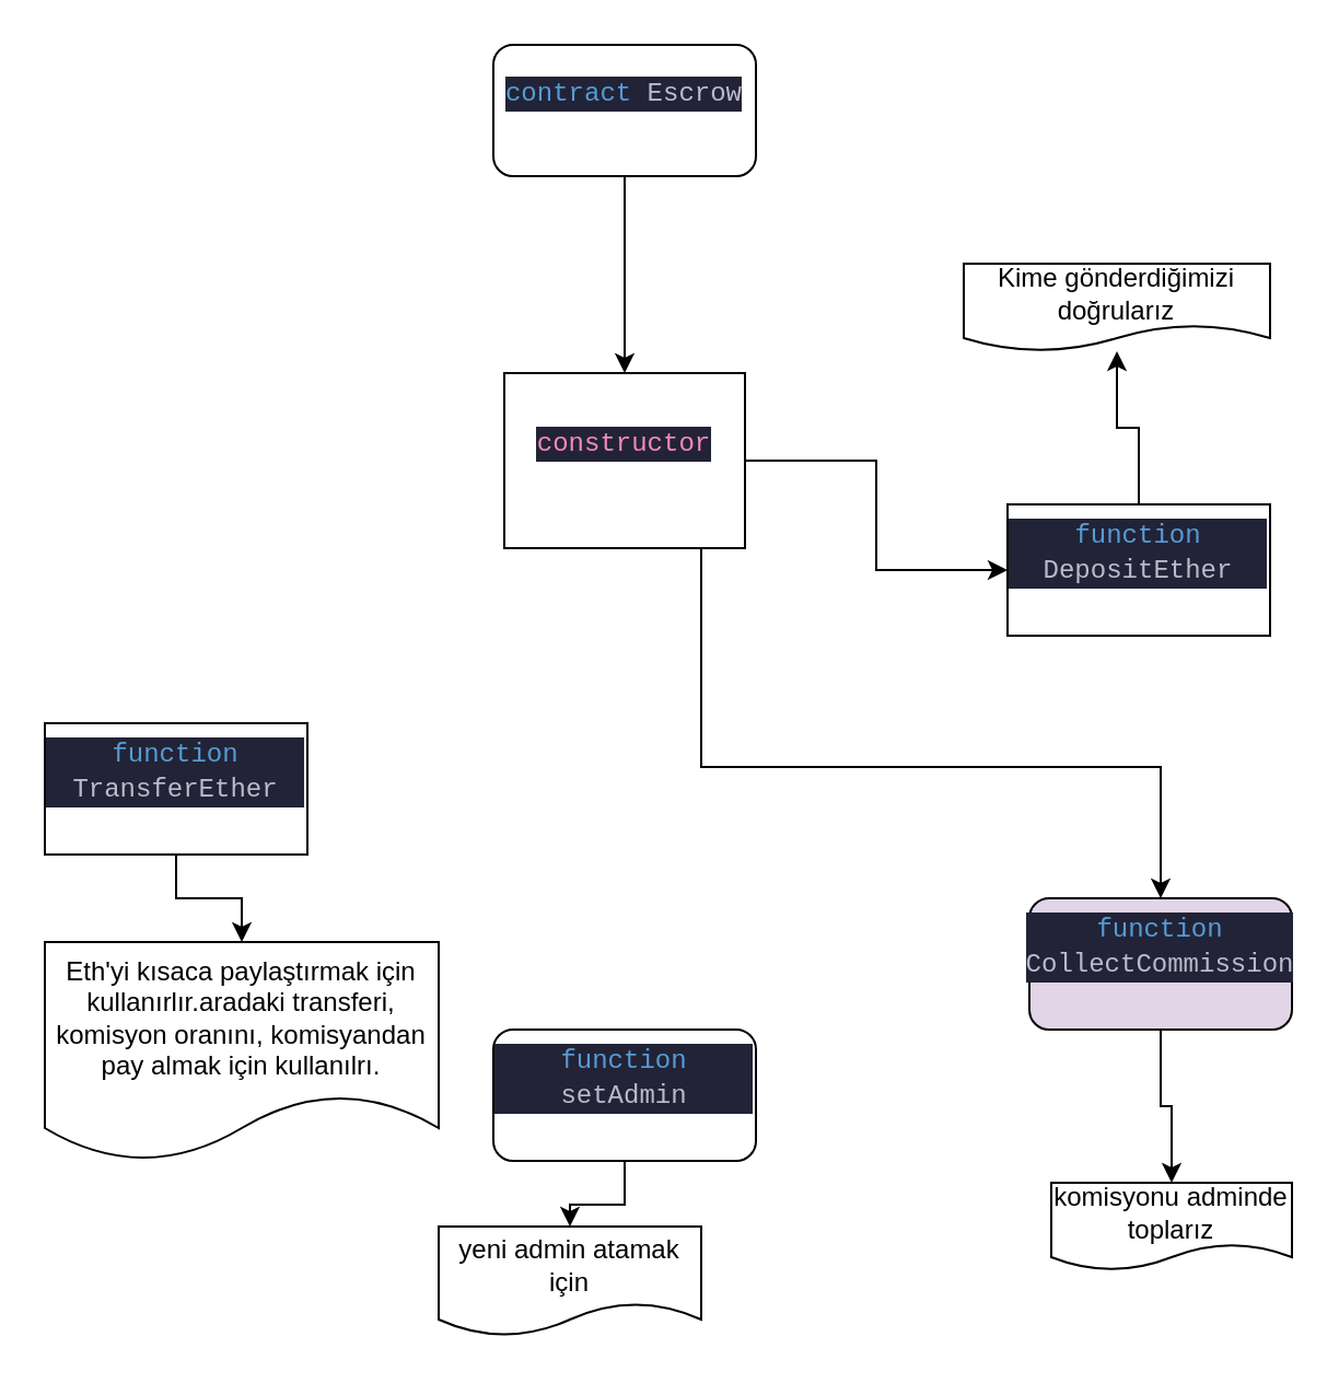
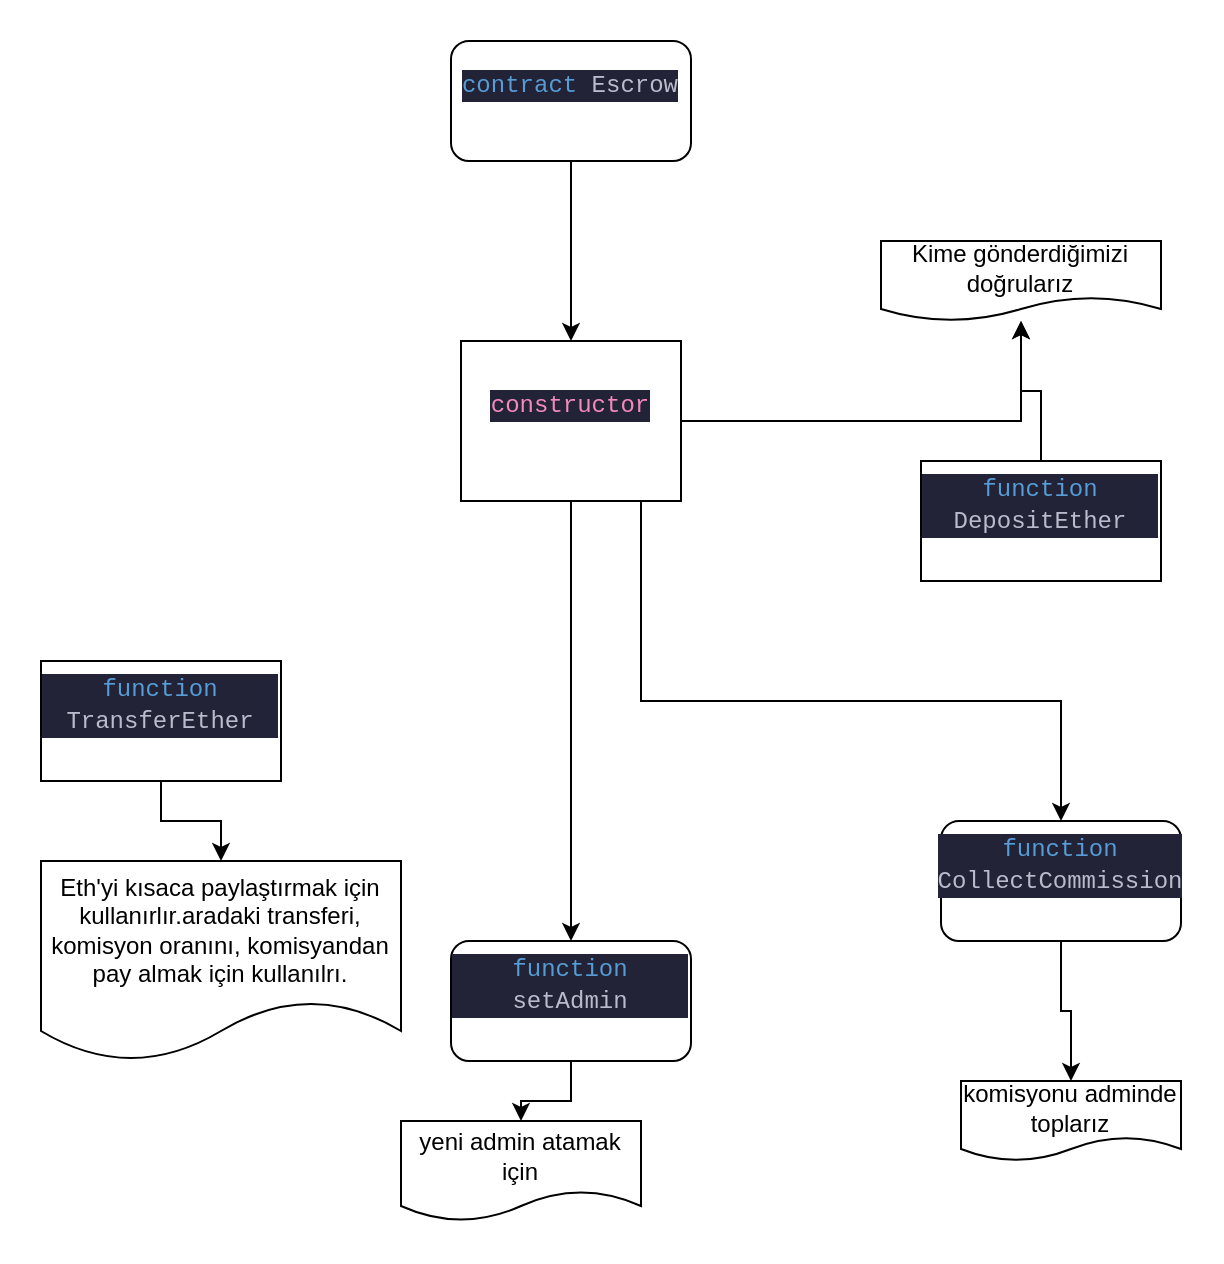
  <mxCell id="0" />
  <mxCell id="1" parent="0" />
- <mxCell id="3" value="" style="edgeStyle=orthogonalEdgeStyle;rounded=0;orthogonalLoop=1;jettySize=auto;html=1;" parent="1" source="6" target="12" edge="1"><mxGeometry relative="1" as="geometry" /></mxCell>
+ <mxCell id="2" value="" style="edgeStyle=orthogonalEdgeStyle;rounded=0;orthogonalLoop=1;jettySize=auto;html=1;" parent="1" source="6" target="10" edge="1"><mxGeometry relative="1" as="geometry" /></mxCell>
+ <mxCell id="3" value="" style="edgeStyle=orthogonalEdgeStyle;rounded=0;orthogonalLoop=1;jettySize=auto;html=1;" parent="1" source="6" target="16" edge="1"><mxGeometry relative="1" as="geometry" /></mxCell>
  <mxCell id="4" value="" style="edgeStyle=orthogonalEdgeStyle;rounded=0;orthogonalLoop=1;jettySize=auto;html=1;" parent="1" source="6" target="15" edge="1"><mxGeometry relative="1" as="geometry"><mxPoint x="420" y="350" as="targetPoint" /><Array as="points"><mxPoint x="320" y="350" /></Array></mxGeometry></mxCell>
  <mxCell id="5" value="" style="edgeStyle=orthogonalEdgeStyle;rounded=0;orthogonalLoop=1;jettySize=auto;html=1;" parent="1" source="13" target="6" edge="1"><mxGeometry relative="1" as="geometry"><Array as="points"><mxPoint x="285" y="160" /><mxPoint x="285" y="160" /></Array></mxGeometry></mxCell>
  <mxCell id="6" value="&#10;&lt;div style=&quot;color: rgb(186, 187, 204); background-color: rgb(34, 35, 54); font-family: Consolas, &amp;quot;Courier New&amp;quot;, monospace; font-weight: normal; font-size: 12px; line-height: 16px;&quot;&gt;&lt;div&gt;&lt;span style=&quot;color: #f38abb;&quot;&gt;constructor&lt;/span&gt;&lt;/div&gt;&lt;/div&gt;&#10;&#10;" style="whiteSpace=wrap;html=1;rounded=0;" parent="1" vertex="1"><mxGeometry x="230" y="170" width="110" height="80" as="geometry" /></mxCell>
  <mxCell id="7" value="" style="edgeStyle=orthogonalEdgeStyle;rounded=0;orthogonalLoop=1;jettySize=auto;html=1;" parent="1" source="8" target="19" edge="1"><mxGeometry relative="1" as="geometry" /></mxCell>
  <mxCell id="8" value="&#10;&lt;div style=&quot;color: rgb(186, 187, 204); background-color: rgb(34, 35, 54); font-family: Consolas, &amp;quot;Courier New&amp;quot;, monospace; font-weight: normal; font-size: 12px; line-height: 16px;&quot;&gt;&lt;div&gt;&lt;span style=&quot;color: #569cd6;&quot;&gt;function&lt;/span&gt;&lt;span style=&quot;color: #babbcc;&quot;&gt; TransferEther&lt;/span&gt;&lt;/div&gt;&lt;/div&gt;&#10;&#10;" style="whiteSpace=wrap;html=1;" parent="1" vertex="1"><mxGeometry x="20" y="330" width="120" height="60" as="geometry" /></mxCell>
  <mxCell id="9" value="" style="edgeStyle=orthogonalEdgeStyle;rounded=0;orthogonalLoop=1;jettySize=auto;html=1;" parent="1" source="10" target="18" edge="1"><mxGeometry relative="1" as="geometry" /></mxCell>
  <mxCell id="10" value="&#10;&lt;div style=&quot;color: rgb(186, 187, 204); background-color: rgb(34, 35, 54); font-family: Consolas, &amp;quot;Courier New&amp;quot;, monospace; font-weight: normal; font-size: 12px; line-height: 16px;&quot;&gt;&lt;div&gt;&lt;span style=&quot;color: #569cd6;&quot;&gt;function&lt;/span&gt;&lt;span style=&quot;color: #babbcc;&quot;&gt; setAdmin&lt;/span&gt;&lt;/div&gt;&lt;/div&gt;&#10;&#10;" style="rounded=1;whiteSpace=wrap;html=1;" parent="1" vertex="1"><mxGeometry x="225" y="470" width="120" height="60" as="geometry" /></mxCell>
  <mxCell id="11" value="" style="edgeStyle=orthogonalEdgeStyle;rounded=0;orthogonalLoop=1;jettySize=auto;html=1;" parent="1" source="12" target="16" edge="1"><mxGeometry relative="1" as="geometry" /></mxCell>
  <mxCell id="12" value="&#10;&lt;div style=&quot;color: rgb(186, 187, 204); background-color: rgb(34, 35, 54); font-family: Consolas, &amp;quot;Courier New&amp;quot;, monospace; font-weight: normal; font-size: 12px; line-height: 16px;&quot;&gt;&lt;div&gt;&lt;span style=&quot;color: #569cd6;&quot;&gt;function&lt;/span&gt;&lt;span style=&quot;color: #babbcc;&quot;&gt; DepositEther&lt;/span&gt;&lt;/div&gt;&lt;/div&gt;&#10;&#10;" style="whiteSpace=wrap;html=1;" parent="1" vertex="1"><mxGeometry x="460" y="230" width="120" height="60" as="geometry" /></mxCell>
  <mxCell id="13" value="&#10;&lt;div style=&quot;color: rgb(186, 187, 204); background-color: rgb(34, 35, 54); font-family: Consolas, &amp;quot;Courier New&amp;quot;, monospace; font-weight: normal; font-size: 12px; line-height: 16px;&quot;&gt;&lt;div&gt;&lt;span style=&quot;color: #569cd6;&quot;&gt;contract&lt;/span&gt;&lt;span style=&quot;color: #babbcc;&quot;&gt; Escrow &lt;/span&gt;&lt;/div&gt;&lt;/div&gt;&#10;&#10;" style="whiteSpace=wrap;html=1;rounded=1;" parent="1" vertex="1"><mxGeometry x="225" y="20" width="120" height="60" as="geometry" /></mxCell>
  <mxCell id="14" value="" style="edgeStyle=orthogonalEdgeStyle;rounded=0;orthogonalLoop=1;jettySize=auto;html=1;" parent="1" source="15" target="17" edge="1"><mxGeometry relative="1" as="geometry" /></mxCell>
- <mxCell id="15" value="&#10;&lt;div style=&quot;color: rgb(186, 187, 204); background-color: rgb(34, 35, 54); font-family: Consolas, &amp;quot;Courier New&amp;quot;, monospace; font-weight: normal; font-size: 12px; line-height: 16px;&quot;&gt;&lt;div&gt;&lt;span style=&quot;color: #569cd6;&quot;&gt;function&lt;/span&gt;&lt;span style=&quot;color: #babbcc;&quot;&gt; CollectCommission&lt;/span&gt;&lt;/div&gt;&lt;/div&gt;&#10;&#10;" style="rounded=1;whiteSpace=wrap;html=1;fillColor=#e1d5e7;" parent="1" vertex="1"><mxGeometry x="470" y="410" width="120" height="60" as="geometry" /></mxCell>
+ <mxCell id="15" value="&#10;&lt;div style=&quot;color: rgb(186, 187, 204); background-color: rgb(34, 35, 54); font-family: Consolas, &amp;quot;Courier New&amp;quot;, monospace; font-weight: normal; font-size: 12px; line-height: 16px;&quot;&gt;&lt;div&gt;&lt;span style=&quot;color: #569cd6;&quot;&gt;function&lt;/span&gt;&lt;span style=&quot;color: #babbcc;&quot;&gt; CollectCommission&lt;/span&gt;&lt;/div&gt;&lt;/div&gt;&#10;&#10;" style="rounded=1;whiteSpace=wrap;html=1;" parent="1" vertex="1"><mxGeometry x="470" y="410" width="120" height="60" as="geometry" /></mxCell>
  <mxCell id="16" value="Kime gönderdiğimizi doğrularız" style="shape=document;whiteSpace=wrap;html=1;boundedLbl=1;" parent="1" vertex="1"><mxGeometry x="440" y="120" width="140" height="40" as="geometry" /></mxCell>
  <mxCell id="17" value="komisyonu adminde toplarız" style="shape=document;whiteSpace=wrap;html=1;boundedLbl=1;rounded=1;" parent="1" vertex="1"><mxGeometry x="480" y="540" width="110" height="40" as="geometry" /></mxCell>
  <mxCell id="18" value="yeni admin atamak için" style="shape=document;whiteSpace=wrap;html=1;boundedLbl=1;rounded=1;" parent="1" vertex="1"><mxGeometry x="200" y="560" width="120" height="50" as="geometry" /></mxCell>
  <mxCell id="19" value="Eth'yi kısaca paylaştırmak için kullanırlır.aradaki transferi, komisyon oranını, komisyandan pay almak için kullanılrı." style="shape=document;whiteSpace=wrap;html=1;boundedLbl=1;" parent="1" vertex="1"><mxGeometry x="20" y="430" width="180" height="100" as="geometry" /></mxCell>
